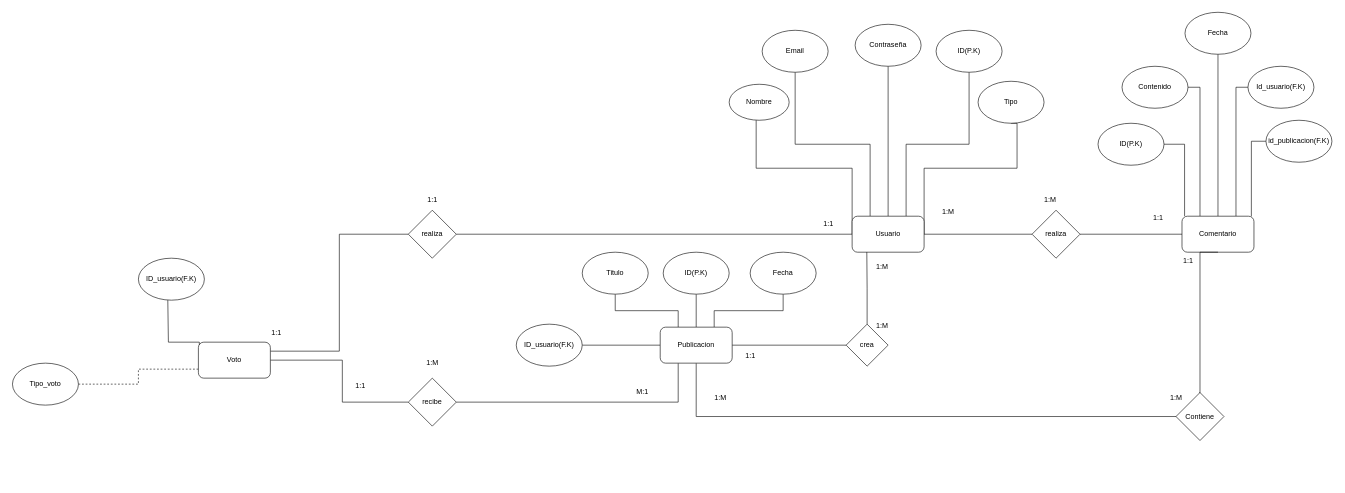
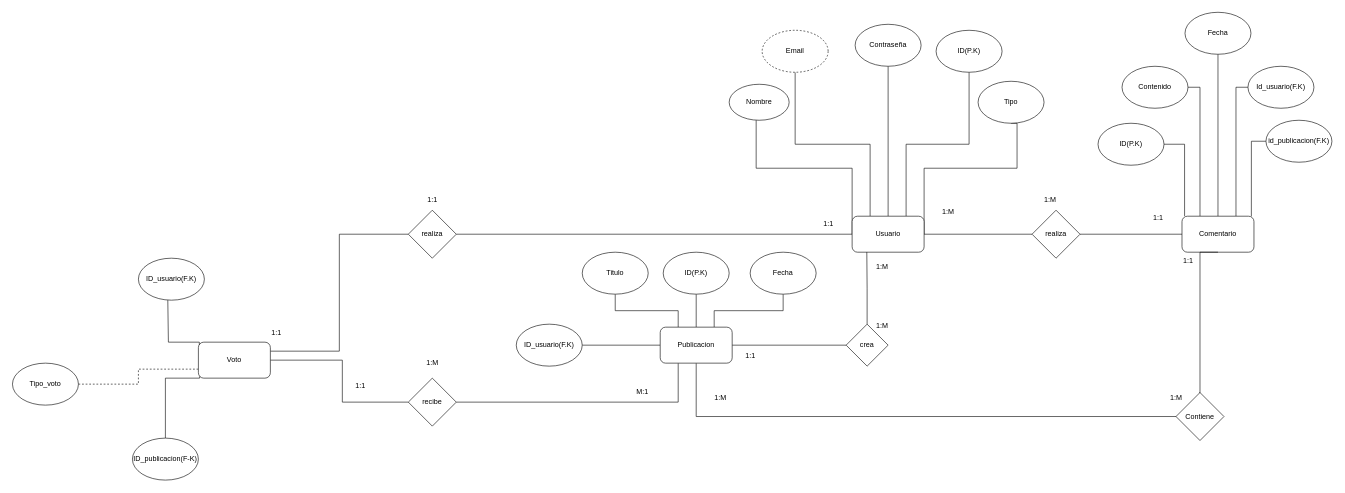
  <mxCell id="0" />
  <mxCell id="1" parent="0" />
  <mxCell id="2" style="edgeStyle=orthogonalEdgeStyle;rounded=0;orthogonalLoop=1;jettySize=auto;html=1;exitX=0;exitY=0.5;exitDx=0;exitDy=0;endArrow=none;endFill=0;" parent="1" source="9" target="10" edge="1"><mxGeometry relative="1" as="geometry"><Array as="points"><mxPoint x="1420" y="280" /><mxPoint x="1260" y="280" /></Array></mxGeometry></mxCell>
  <mxCell id="3" style="edgeStyle=orthogonalEdgeStyle;rounded=0;orthogonalLoop=1;jettySize=auto;html=1;exitX=1;exitY=0.5;exitDx=0;exitDy=0;entryX=0.5;entryY=1;entryDx=0;entryDy=0;endArrow=none;endFill=0;" parent="1" source="9" target="12" edge="1"><mxGeometry relative="1" as="geometry"><Array as="points"><mxPoint x="1540" y="280" /><mxPoint x="1695" y="280" /><mxPoint x="1695" y="205" /></Array></mxGeometry></mxCell>
  <mxCell id="4" style="edgeStyle=orthogonalEdgeStyle;rounded=0;orthogonalLoop=1;jettySize=auto;html=1;exitX=0.25;exitY=0;exitDx=0;exitDy=0;entryX=0.5;entryY=1;entryDx=0;entryDy=0;endArrow=none;endFill=0;" parent="1" source="9" target="11" edge="1"><mxGeometry relative="1" as="geometry" /></mxCell>
  <mxCell id="5" style="edgeStyle=orthogonalEdgeStyle;rounded=0;orthogonalLoop=1;jettySize=auto;html=1;exitX=0.75;exitY=0;exitDx=0;exitDy=0;endArrow=none;endFill=0;" parent="1" source="9" target="13" edge="1"><mxGeometry relative="1" as="geometry"><Array as="points"><mxPoint x="1510" y="240" /><mxPoint x="1615" y="240" /></Array></mxGeometry></mxCell>
  <mxCell id="6" style="edgeStyle=orthogonalEdgeStyle;rounded=0;orthogonalLoop=1;jettySize=auto;html=1;exitX=0.5;exitY=0;exitDx=0;exitDy=0;entryX=0.5;entryY=1;entryDx=0;entryDy=0;endArrow=none;endFill=0;" parent="1" source="9" target="26" edge="1"><mxGeometry relative="1" as="geometry" /></mxCell>
  <mxCell id="7" style="edgeStyle=orthogonalEdgeStyle;rounded=0;orthogonalLoop=1;jettySize=auto;html=1;exitX=1;exitY=0.5;exitDx=0;exitDy=0;entryX=0;entryY=0.5;entryDx=0;entryDy=0;endArrow=none;endFill=0;" parent="1" source="9" target="36" edge="1"><mxGeometry relative="1" as="geometry" /></mxCell>
  <mxCell id="8" style="edgeStyle=orthogonalEdgeStyle;rounded=0;orthogonalLoop=1;jettySize=auto;html=1;exitX=0;exitY=0.5;exitDx=0;exitDy=0;entryX=1;entryY=0.5;entryDx=0;entryDy=0;endArrow=none;endFill=0;" parent="1" source="9" target="45" edge="1"><mxGeometry relative="1" as="geometry" /></mxCell>
  <mxCell id="9" value="Usuario" style="rounded=1;whiteSpace=wrap;html=1;" parent="1" vertex="1"><mxGeometry x="1420" y="360" width="120" height="60" as="geometry" /></mxCell>
  <mxCell id="10" value="Nombre" style="ellipse;whiteSpace=wrap;html=1;" parent="1" vertex="1"><mxGeometry x="1215" y="140" width="100" height="60" as="geometry" /></mxCell>
- <mxCell id="11" value="Email" style="ellipse;whiteSpace=wrap;html=1;" parent="1" vertex="1"><mxGeometry x="1270" y="50" width="110" height="70" as="geometry" /></mxCell>
+ <mxCell id="11" value="Email" style="ellipse;whiteSpace=wrap;html=1;dashed=1;" parent="1" vertex="1"><mxGeometry x="1270" y="50" width="110" height="70" as="geometry" /></mxCell>
  <mxCell id="12" value="Tipo" style="ellipse;whiteSpace=wrap;html=1;" parent="1" vertex="1"><mxGeometry x="1630" y="135" width="110" height="70" as="geometry" /></mxCell>
  <mxCell id="13" value="ID(P.K)" style="ellipse;whiteSpace=wrap;html=1;" parent="1" vertex="1"><mxGeometry x="1560" y="50" width="110" height="70" as="geometry" /></mxCell>
  <mxCell id="14" style="edgeStyle=orthogonalEdgeStyle;rounded=0;orthogonalLoop=1;jettySize=auto;html=1;exitX=0;exitY=0.5;exitDx=0;exitDy=0;entryX=1;entryY=0.5;entryDx=0;entryDy=0;endArrow=none;endFill=0;" parent="1" source="15" target="22" edge="1"><mxGeometry relative="1" as="geometry"><Array as="points"><mxPoint x="1410" y="575" /></Array></mxGeometry></mxCell>
  <mxCell id="15" value="crea" style="rhombus;whiteSpace=wrap;html=1;" parent="1" vertex="1"><mxGeometry x="1410" y="540" width="70" height="70" as="geometry" /></mxCell>
  <mxCell id="16" style="edgeStyle=orthogonalEdgeStyle;rounded=0;orthogonalLoop=1;jettySize=auto;html=1;exitX=0.5;exitY=0;exitDx=0;exitDy=0;endArrow=none;endFill=0;" parent="1" source="22" target="24" edge="1"><mxGeometry relative="1" as="geometry" /></mxCell>
  <mxCell id="17" style="edgeStyle=orthogonalEdgeStyle;rounded=0;orthogonalLoop=1;jettySize=auto;html=1;exitX=0.25;exitY=0;exitDx=0;exitDy=0;entryX=0.5;entryY=1;entryDx=0;entryDy=0;endArrow=none;endFill=0;" parent="1" source="22" target="23" edge="1"><mxGeometry relative="1" as="geometry" /></mxCell>
  <mxCell id="18" style="edgeStyle=orthogonalEdgeStyle;rounded=0;orthogonalLoop=1;jettySize=auto;html=1;exitX=0.75;exitY=0;exitDx=0;exitDy=0;entryX=0.5;entryY=1;entryDx=0;entryDy=0;endArrow=none;endFill=0;" parent="1" source="22" target="25" edge="1"><mxGeometry relative="1" as="geometry" /></mxCell>
  <mxCell id="19" style="edgeStyle=orthogonalEdgeStyle;rounded=0;orthogonalLoop=1;jettySize=auto;html=1;exitX=0;exitY=0.5;exitDx=0;exitDy=0;entryX=1;entryY=0.5;entryDx=0;entryDy=0;endArrow=none;endFill=0;" parent="1" source="22" target="28" edge="1"><mxGeometry relative="1" as="geometry" /></mxCell>
  <mxCell id="20" style="edgeStyle=orthogonalEdgeStyle;rounded=0;orthogonalLoop=1;jettySize=auto;html=1;exitX=0.5;exitY=1;exitDx=0;exitDy=0;entryX=0;entryY=0.5;entryDx=0;entryDy=0;endArrow=none;endFill=0;" parent="1" source="22" target="38" edge="1"><mxGeometry relative="1" as="geometry" /></mxCell>
  <mxCell id="21" style="edgeStyle=orthogonalEdgeStyle;rounded=0;orthogonalLoop=1;jettySize=auto;html=1;exitX=0.25;exitY=1;exitDx=0;exitDy=0;entryX=1;entryY=0.5;entryDx=0;entryDy=0;endArrow=none;endFill=0;" parent="1" source="22" target="47" edge="1"><mxGeometry relative="1" as="geometry" /></mxCell>
  <mxCell id="22" value="Publicacion" style="rounded=1;whiteSpace=wrap;html=1;" parent="1" vertex="1"><mxGeometry x="1100" y="545" width="120" height="60" as="geometry" /></mxCell>
  <mxCell id="23" value="Titulo" style="ellipse;whiteSpace=wrap;html=1;" parent="1" vertex="1"><mxGeometry x="970" y="420" width="110" height="70" as="geometry" /></mxCell>
  <mxCell id="24" value="ID(P.K)" style="ellipse;whiteSpace=wrap;html=1;" parent="1" vertex="1"><mxGeometry x="1105" y="420" width="110" height="70" as="geometry" /></mxCell>
  <mxCell id="25" value="Fecha" style="ellipse;whiteSpace=wrap;html=1;" parent="1" vertex="1"><mxGeometry x="1250" y="420" width="110" height="70" as="geometry" /></mxCell>
  <mxCell id="26" value="Contraseña" style="ellipse;whiteSpace=wrap;html=1;" parent="1" vertex="1"><mxGeometry x="1425" y="40" width="110" height="70" as="geometry" /></mxCell>
  <mxCell id="27" style="edgeStyle=orthogonalEdgeStyle;rounded=0;orthogonalLoop=1;jettySize=auto;html=1;exitX=0.5;exitY=0;exitDx=0;exitDy=0;entryX=0.204;entryY=0.998;entryDx=0;entryDy=0;entryPerimeter=0;endArrow=none;endFill=0;" parent="1" source="15" target="9" edge="1"><mxGeometry relative="1" as="geometry" /></mxCell>
  <mxCell id="28" value="ID_usuario(F.K)" style="ellipse;whiteSpace=wrap;html=1;" parent="1" vertex="1"><mxGeometry x="860" y="540" width="110" height="70" as="geometry" /></mxCell>
  <mxCell id="29" style="edgeStyle=orthogonalEdgeStyle;rounded=0;orthogonalLoop=1;jettySize=auto;html=1;exitX=0.5;exitY=0;exitDx=0;exitDy=0;endArrow=none;endFill=0;" parent="1" source="34" target="41" edge="1"><mxGeometry relative="1" as="geometry" /></mxCell>
  <mxCell id="30" style="edgeStyle=orthogonalEdgeStyle;rounded=0;orthogonalLoop=1;jettySize=auto;html=1;exitX=0.75;exitY=0;exitDx=0;exitDy=0;entryX=0;entryY=0.5;entryDx=0;entryDy=0;endArrow=none;endFill=0;" parent="1" source="34" target="42" edge="1"><mxGeometry relative="1" as="geometry" /></mxCell>
  <mxCell id="31" style="edgeStyle=orthogonalEdgeStyle;rounded=0;orthogonalLoop=1;jettySize=auto;html=1;exitX=0.25;exitY=0;exitDx=0;exitDy=0;entryX=1;entryY=0.5;entryDx=0;entryDy=0;endArrow=none;endFill=0;" parent="1" source="34" target="40" edge="1"><mxGeometry relative="1" as="geometry" /></mxCell>
  <mxCell id="32" style="edgeStyle=orthogonalEdgeStyle;rounded=0;orthogonalLoop=1;jettySize=auto;html=1;exitX=0.036;exitY=-0.006;exitDx=0;exitDy=0;entryX=1;entryY=0.5;entryDx=0;entryDy=0;endArrow=none;endFill=0;exitPerimeter=0;" parent="1" source="34" target="39" edge="1"><mxGeometry relative="1" as="geometry" /></mxCell>
  <mxCell id="33" style="edgeStyle=orthogonalEdgeStyle;rounded=0;orthogonalLoop=1;jettySize=auto;html=1;exitX=0.964;exitY=0.004;exitDx=0;exitDy=0;entryX=0;entryY=0.5;entryDx=0;entryDy=0;endArrow=none;endFill=0;exitPerimeter=0;" parent="1" source="34" target="43" edge="1"><mxGeometry relative="1" as="geometry" /></mxCell>
  <mxCell id="34" value="Comentario" style="rounded=1;whiteSpace=wrap;html=1;" parent="1" vertex="1"><mxGeometry x="1970" y="360" width="120" height="60" as="geometry" /></mxCell>
  <mxCell id="35" style="edgeStyle=orthogonalEdgeStyle;rounded=0;orthogonalLoop=1;jettySize=auto;html=1;exitX=1;exitY=0.5;exitDx=0;exitDy=0;entryX=0;entryY=0.5;entryDx=0;entryDy=0;endArrow=none;endFill=0;" parent="1" source="36" target="34" edge="1"><mxGeometry relative="1" as="geometry" /></mxCell>
  <mxCell id="36" value="realiza" style="rhombus;whiteSpace=wrap;html=1;" parent="1" vertex="1"><mxGeometry x="1720" y="350" width="80" height="80" as="geometry" /></mxCell>
  <mxCell id="37" style="edgeStyle=orthogonalEdgeStyle;rounded=0;orthogonalLoop=1;jettySize=auto;html=1;exitX=0.5;exitY=0;exitDx=0;exitDy=0;entryX=0.5;entryY=1;entryDx=0;entryDy=0;endArrow=none;endFill=0;" parent="1" source="38" target="34" edge="1"><mxGeometry relative="1" as="geometry"><Array as="points"><mxPoint x="2000" y="655" /><mxPoint x="2000" y="420" /></Array></mxGeometry></mxCell>
  <mxCell id="38" value="Contiene" style="rhombus;whiteSpace=wrap;html=1;" parent="1" vertex="1"><mxGeometry x="1960" y="654" width="80" height="80" as="geometry" /></mxCell>
  <mxCell id="39" value="ID(P.K)" style="ellipse;whiteSpace=wrap;html=1;" parent="1" vertex="1"><mxGeometry x="1830" y="205" width="110" height="70" as="geometry" /></mxCell>
  <mxCell id="40" value="Contenido" style="ellipse;whiteSpace=wrap;html=1;" parent="1" vertex="1"><mxGeometry x="1870" y="110" width="110" height="70" as="geometry" /></mxCell>
  <mxCell id="41" value="Fecha" style="ellipse;whiteSpace=wrap;html=1;" parent="1" vertex="1"><mxGeometry x="1975" y="20" width="110" height="70" as="geometry" /></mxCell>
  <mxCell id="42" value="Id_usuario(F.K)" style="ellipse;whiteSpace=wrap;html=1;" parent="1" vertex="1"><mxGeometry x="2080" y="110" width="110" height="70" as="geometry" /></mxCell>
  <mxCell id="43" value="id_publicacion(F.K)" style="ellipse;whiteSpace=wrap;html=1;" parent="1" vertex="1"><mxGeometry x="2110" y="200" width="110" height="70" as="geometry" /></mxCell>
  <mxCell id="44" style="edgeStyle=orthogonalEdgeStyle;rounded=0;orthogonalLoop=1;jettySize=auto;html=1;exitX=0;exitY=0.5;exitDx=0;exitDy=0;entryX=1;entryY=0.25;entryDx=0;entryDy=0;endArrow=none;endFill=0;" parent="1" source="45" target="50" edge="1"><mxGeometry relative="1" as="geometry" /></mxCell>
  <mxCell id="45" value="realiza" style="rhombus;whiteSpace=wrap;html=1;" parent="1" vertex="1"><mxGeometry x="680" y="350" width="80" height="80" as="geometry" /></mxCell>
  <mxCell id="46" style="edgeStyle=orthogonalEdgeStyle;rounded=0;orthogonalLoop=1;jettySize=auto;html=1;exitX=0;exitY=0.5;exitDx=0;exitDy=0;entryX=1;entryY=0.5;entryDx=0;entryDy=0;endArrow=none;endFill=0;" parent="1" source="47" target="50" edge="1"><mxGeometry relative="1" as="geometry"><Array as="points"><mxPoint x="570" y="670" /><mxPoint x="570" y="600" /></Array></mxGeometry></mxCell>
  <mxCell id="47" value="recibe" style="rhombus;whiteSpace=wrap;html=1;" parent="1" vertex="1"><mxGeometry x="680" y="630" width="80" height="80" as="geometry" /></mxCell>
  <mxCell id="48" style="edgeStyle=orthogonalEdgeStyle;rounded=0;orthogonalLoop=1;jettySize=auto;html=1;exitX=0;exitY=0.75;exitDx=0;exitDy=0;endArrow=none;endFill=0;dashed=1;" parent="1" source="50" target="51" edge="1"><mxGeometry relative="1" as="geometry" /></mxCell>
+ <mxCell id="49" style="edgeStyle=orthogonalEdgeStyle;rounded=0;orthogonalLoop=1;jettySize=auto;html=1;exitX=0.017;exitY=0.949;exitDx=0;exitDy=0;entryX=0.5;entryY=0;entryDx=0;entryDy=0;endArrow=none;endFill=0;exitPerimeter=0;" parent="1" source="50" target="53" edge="1"><mxGeometry relative="1" as="geometry"><Array as="points"><mxPoint x="332" y="630" /><mxPoint x="275" y="630" /></Array></mxGeometry></mxCell>
  <mxCell id="50" value="Voto" style="rounded=1;whiteSpace=wrap;html=1;" parent="1" vertex="1"><mxGeometry x="330" y="570" width="120" height="60" as="geometry" /></mxCell>
  <mxCell id="51" value="Tipo_voto" style="ellipse;whiteSpace=wrap;html=1;" parent="1" vertex="1"><mxGeometry x="20" y="605" width="110" height="70" as="geometry" /></mxCell>
  <mxCell id="52" value="ID_usuario(F.K)" style="ellipse;whiteSpace=wrap;html=1;" parent="1" vertex="1"><mxGeometry x="230" y="430" width="110" height="70" as="geometry" /></mxCell>
+ <mxCell id="53" value="ID_publicacion(F-K)" style="ellipse;whiteSpace=wrap;html=1;" parent="1" vertex="1"><mxGeometry x="220" y="730" width="110" height="70" as="geometry" /></mxCell>
  <mxCell id="54" style="edgeStyle=orthogonalEdgeStyle;rounded=0;orthogonalLoop=1;jettySize=auto;html=1;exitX=0.013;exitY=0.071;exitDx=0;exitDy=0;endArrow=none;endFill=0;exitPerimeter=0;" parent="1" source="50" edge="1"><mxGeometry relative="1" as="geometry"><mxPoint x="279" y="500" as="targetPoint" /><Array as="points"><mxPoint x="332" y="570" /><mxPoint x="280" y="570" /><mxPoint x="280" y="500" /></Array></mxGeometry></mxCell>
  <mxCell id="55" value="1:M&lt;br&gt;" style="text;html=1;align=center;verticalAlign=middle;resizable=0;points=[];autosize=1;strokeColor=none;fillColor=none;" vertex="1" parent="1"><mxGeometry x="1560" y="338" width="40" height="30" as="geometry" /></mxCell>
  <mxCell id="56" value="1:1" style="text;html=1;align=center;verticalAlign=middle;resizable=0;points=[];autosize=1;strokeColor=none;fillColor=none;" vertex="1" parent="1"><mxGeometry x="1910" y="348" width="40" height="30" as="geometry" /></mxCell>
  <mxCell id="57" value="1:M" style="text;html=1;align=center;verticalAlign=middle;resizable=0;points=[];autosize=1;strokeColor=none;fillColor=none;" vertex="1" parent="1"><mxGeometry x="1730" y="318" width="40" height="30" as="geometry" /></mxCell>
  <mxCell id="58" value="1:M" style="text;html=1;align=center;verticalAlign=middle;resizable=0;points=[];autosize=1;strokeColor=none;fillColor=none;" vertex="1" parent="1"><mxGeometry x="1180" y="648" width="40" height="30" as="geometry" /></mxCell>
  <mxCell id="59" value="1:1" style="text;html=1;align=center;verticalAlign=middle;resizable=0;points=[];autosize=1;strokeColor=none;fillColor=none;" vertex="1" parent="1"><mxGeometry x="1960" y="420" width="40" height="30" as="geometry" /></mxCell>
  <mxCell id="60" value="1:M" style="text;html=1;align=center;verticalAlign=middle;resizable=0;points=[];autosize=1;strokeColor=none;fillColor=none;" vertex="1" parent="1"><mxGeometry x="1940" y="648" width="40" height="30" as="geometry" /></mxCell>
  <mxCell id="61" value="1:M" style="text;html=1;align=center;verticalAlign=middle;resizable=0;points=[];autosize=1;strokeColor=none;fillColor=none;" vertex="1" parent="1"><mxGeometry x="1450" y="430" width="40" height="30" as="geometry" /></mxCell>
  <mxCell id="62" value="1:1" style="text;html=1;align=center;verticalAlign=middle;resizable=0;points=[];autosize=1;strokeColor=none;fillColor=none;" vertex="1" parent="1"><mxGeometry x="1230" y="578" width="40" height="30" as="geometry" /></mxCell>
  <mxCell id="63" value="1:M" style="text;html=1;align=center;verticalAlign=middle;resizable=0;points=[];autosize=1;strokeColor=none;fillColor=none;" vertex="1" parent="1"><mxGeometry x="1450" y="528" width="40" height="30" as="geometry" /></mxCell>
  <mxCell id="64" value="1:1" style="text;html=1;align=center;verticalAlign=middle;resizable=0;points=[];autosize=1;strokeColor=none;fillColor=none;" vertex="1" parent="1"><mxGeometry x="1360" y="358" width="40" height="30" as="geometry" /></mxCell>
  <mxCell id="65" value="1:1" style="text;html=1;align=center;verticalAlign=middle;resizable=0;points=[];autosize=1;strokeColor=none;fillColor=none;" vertex="1" parent="1"><mxGeometry x="440" y="540" width="40" height="30" as="geometry" /></mxCell>
  <mxCell id="66" value="1:1" style="text;html=1;align=center;verticalAlign=middle;resizable=0;points=[];autosize=1;strokeColor=none;fillColor=none;" vertex="1" parent="1"><mxGeometry x="700" y="318" width="40" height="30" as="geometry" /></mxCell>
  <mxCell id="67" value="M:1" style="text;html=1;align=center;verticalAlign=middle;resizable=0;points=[];autosize=1;strokeColor=none;fillColor=none;" vertex="1" parent="1"><mxGeometry x="1050" y="638" width="40" height="30" as="geometry" /></mxCell>
  <mxCell id="68" value="1:1" style="text;html=1;align=center;verticalAlign=middle;resizable=0;points=[];autosize=1;strokeColor=none;fillColor=none;" vertex="1" parent="1"><mxGeometry x="580" y="628" width="40" height="30" as="geometry" /></mxCell>
  <mxCell id="69" value="1:M" style="text;html=1;align=center;verticalAlign=middle;resizable=0;points=[];autosize=1;strokeColor=none;fillColor=none;" vertex="1" parent="1"><mxGeometry x="700" y="590" width="40" height="30" as="geometry" /></mxCell>
